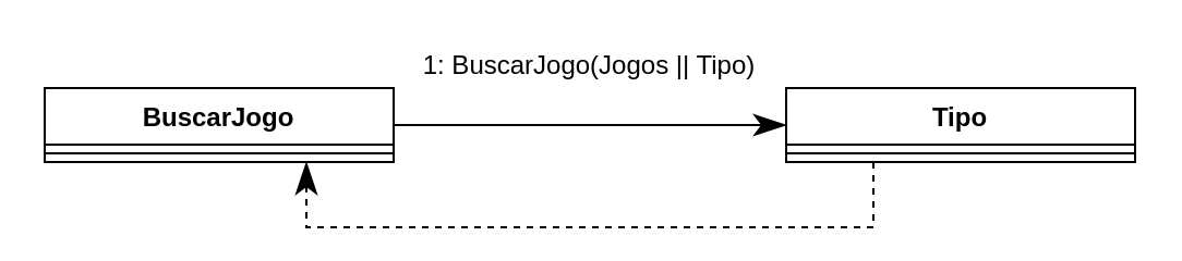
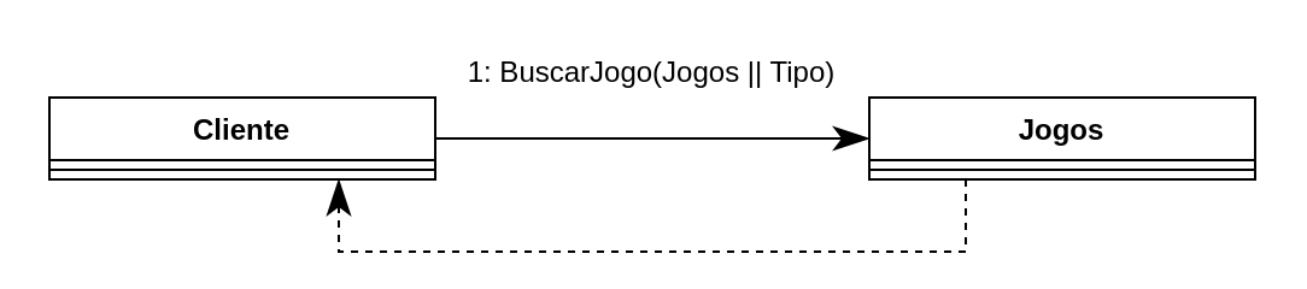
  <mxCell id="0" />
  <mxCell id="1" parent="0" />
  <mxCell id="2" style="edgeStyle=orthogonalEdgeStyle;rounded=0;jumpSize=7;orthogonalLoop=1;jettySize=auto;html=1;exitX=0.25;exitY=1;exitDx=0;exitDy=0;entryX=0.75;entryY=1;entryDx=0;entryDy=0;startArrow=none;startFill=0;startSize=13;endArrow=classicThin;endFill=1;endSize=12;dashed=1;" edge="1" parent="1" source="3" target="6"><mxGeometry relative="1" as="geometry" /></mxCell>
- <mxCell id="3" value="Tipo" style="swimlane;fontStyle=1;align=center;verticalAlign=top;childLayout=stackLayout;horizontal=1;startSize=26;horizontalStack=0;resizeParent=1;resizeParentMax=0;resizeLast=0;collapsible=1;marginBottom=0;" vertex="1" parent="1"><mxGeometry x="360" y="40" width="160" height="34" as="geometry" /></mxCell>
+ <mxCell id="3" value="Jogos" style="swimlane;fontStyle=1;align=center;verticalAlign=top;childLayout=stackLayout;horizontal=1;startSize=26;horizontalStack=0;resizeParent=1;resizeParentMax=0;resizeLast=0;collapsible=1;marginBottom=0;" vertex="1" parent="1"><mxGeometry x="360" y="40" width="160" height="34" as="geometry" /></mxCell>
  <mxCell id="4" value="" style="line;strokeWidth=1;fillColor=none;align=left;verticalAlign=middle;spacingTop=-1;spacingLeft=3;spacingRight=3;rotatable=0;labelPosition=right;points=[];portConstraint=eastwest;" vertex="1" parent="3"><mxGeometry y="26" width="160" height="8" as="geometry" /></mxCell>
  <mxCell id="5" style="edgeStyle=orthogonalEdgeStyle;rounded=0;jumpSize=7;orthogonalLoop=1;jettySize=auto;html=1;exitX=1;exitY=0.5;exitDx=0;exitDy=0;entryX=0;entryY=0.5;entryDx=0;entryDy=0;startArrow=none;startFill=0;startSize=13;endArrow=classicThin;endFill=1;endSize=12;" edge="1" parent="1" source="6" target="3"><mxGeometry relative="1" as="geometry" /></mxCell>
- <mxCell id="6" value="BuscarJogo" style="swimlane;fontStyle=1;align=center;verticalAlign=top;childLayout=stackLayout;horizontal=1;startSize=26;horizontalStack=0;resizeParent=1;resizeParentMax=0;resizeLast=0;collapsible=1;marginBottom=0;" vertex="1" parent="1"><mxGeometry x="20" y="40" width="160" height="34" as="geometry" /></mxCell>
+ <mxCell id="6" value="Cliente" style="swimlane;fontStyle=1;align=center;verticalAlign=top;childLayout=stackLayout;horizontal=1;startSize=26;horizontalStack=0;resizeParent=1;resizeParentMax=0;resizeLast=0;collapsible=1;marginBottom=0;" vertex="1" parent="1"><mxGeometry x="20" y="40" width="160" height="34" as="geometry" /></mxCell>
  <mxCell id="7" value="" style="line;strokeWidth=1;fillColor=none;align=left;verticalAlign=middle;spacingTop=-1;spacingLeft=3;spacingRight=3;rotatable=0;labelPosition=right;points=[];portConstraint=eastwest;" vertex="1" parent="6"><mxGeometry y="26" width="160" height="8" as="geometry" /></mxCell>
  <mxCell id="8" value="1: BuscarJogo(Jogos || Tipo)" style="text;html=1;strokeColor=none;fillColor=none;align=center;verticalAlign=middle;whiteSpace=wrap;rounded=0;" vertex="1" parent="1"><mxGeometry x="150" y="20" width="240" height="20" as="geometry" /></mxCell>
